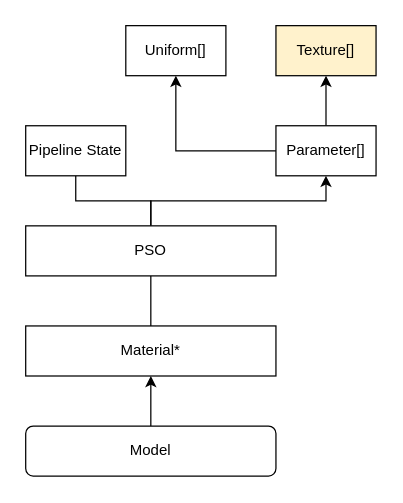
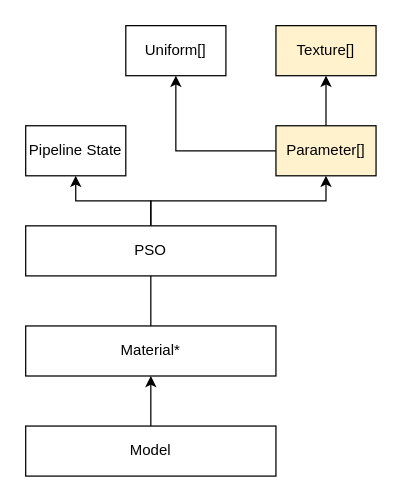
  <mxCell id="0" />
  <mxCell id="1" parent="0" />
  <mxCell id="2" style="edgeStyle=orthogonalEdgeStyle;rounded=0;orthogonalLoop=1;jettySize=auto;html=1;exitX=0.5;exitY=0;exitDx=0;exitDy=0;" edge="1" parent="1" source="3"><mxGeometry relative="1" as="geometry"><mxPoint x="120" y="180" as="targetPoint" /></mxGeometry></mxCell>
  <mxCell id="3" value="Material*" style="rounded=0;whiteSpace=wrap;html=1;" vertex="1" parent="1"><mxGeometry x="20" y="260" width="200" height="40" as="geometry" /></mxCell>
  <mxCell id="4" style="edgeStyle=orthogonalEdgeStyle;rounded=0;orthogonalLoop=1;jettySize=auto;html=1;entryX=0.5;entryY=1;entryDx=0;entryDy=0;" edge="1" parent="1" source="5" target="3"><mxGeometry relative="1" as="geometry" /></mxCell>
- <mxCell id="5" value="Model" style="whiteSpace=wrap;html=1;rounded=1;" vertex="1" parent="1"><mxGeometry x="20" y="340" width="200" height="40" as="geometry" /></mxCell>
- <mxCell id="6" style="edgeStyle=orthogonalEdgeStyle;rounded=0;orthogonalLoop=1;jettySize=auto;html=1;entryX=0.5;entryY=1;entryDx=0;entryDy=0;endArrow=none;" edge="1" parent="1" source="8" target="9"><mxGeometry relative="1" as="geometry" /></mxCell>
+ <mxCell id="5" value="Model" style="rounded=0;whiteSpace=wrap;html=1;" vertex="1" parent="1"><mxGeometry x="20" y="340" width="200" height="40" as="geometry" /></mxCell>
+ <mxCell id="6" style="edgeStyle=orthogonalEdgeStyle;rounded=0;orthogonalLoop=1;jettySize=auto;html=1;entryX=0.5;entryY=1;entryDx=0;entryDy=0;" edge="1" parent="1" source="8" target="9"><mxGeometry relative="1" as="geometry" /></mxCell>
  <mxCell id="7" style="edgeStyle=orthogonalEdgeStyle;rounded=0;orthogonalLoop=1;jettySize=auto;html=1;entryX=0.5;entryY=1;entryDx=0;entryDy=0;" edge="1" parent="1" source="8" target="12"><mxGeometry relative="1" as="geometry" /></mxCell>
  <mxCell id="8" value="PSO" style="rounded=0;whiteSpace=wrap;html=1;" vertex="1" parent="1"><mxGeometry x="20" y="180" width="200" height="40" as="geometry" /></mxCell>
  <mxCell id="9" value="Pipeline State" style="rounded=0;whiteSpace=wrap;html=1;" vertex="1" parent="1"><mxGeometry x="20" y="100" width="80" height="40" as="geometry" /></mxCell>
  <mxCell id="10" style="edgeStyle=orthogonalEdgeStyle;rounded=0;orthogonalLoop=1;jettySize=auto;html=1;entryX=0.5;entryY=1;entryDx=0;entryDy=0;" edge="1" parent="1" source="12" target="13"><mxGeometry relative="1" as="geometry" /></mxCell>
  <mxCell id="11" style="edgeStyle=orthogonalEdgeStyle;rounded=0;orthogonalLoop=1;jettySize=auto;html=1;entryX=0.5;entryY=1;entryDx=0;entryDy=0;" edge="1" parent="1" source="12" target="14"><mxGeometry relative="1" as="geometry" /></mxCell>
- <mxCell id="12" value="Parameter[]" style="rounded=0;whiteSpace=wrap;html=1;" vertex="1" parent="1"><mxGeometry x="220" y="100" width="80" height="40" as="geometry" /></mxCell>
+ <mxCell id="12" value="Parameter[]" style="rounded=0;whiteSpace=wrap;html=1;fillColor=#fff2cc;" vertex="1" parent="1"><mxGeometry x="220" y="100" width="80" height="40" as="geometry" /></mxCell>
  <mxCell id="13" value="Texture[]" style="rounded=0;whiteSpace=wrap;html=1;fillColor=#fff2cc;" vertex="1" parent="1"><mxGeometry x="220" y="20" width="80" height="40" as="geometry" /></mxCell>
  <mxCell id="14" value="Uniform[]" style="rounded=0;whiteSpace=wrap;html=1;" vertex="1" parent="1"><mxGeometry x="100" y="20" width="80" height="40" as="geometry" /></mxCell>
